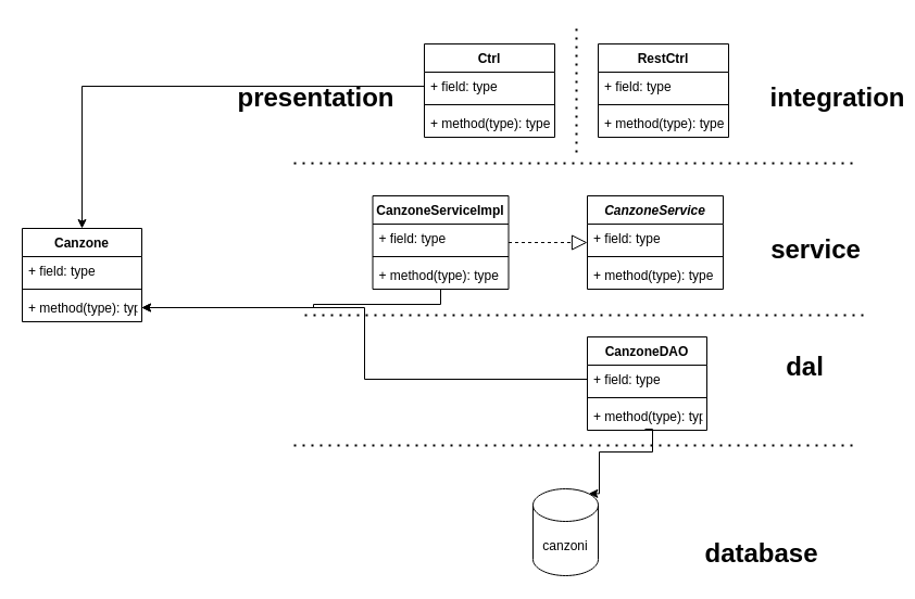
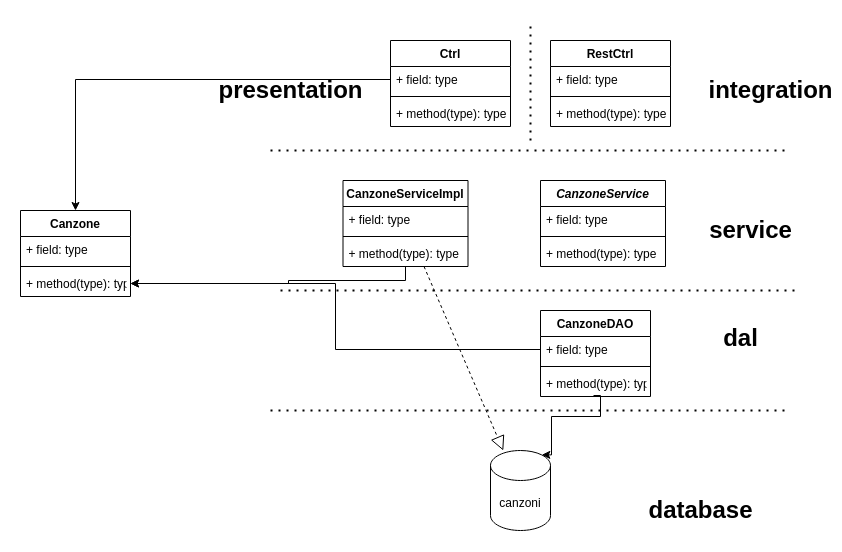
  <mxCell id="0" />
  <mxCell id="1" parent="0" />
  <mxCell id="2" value="canzoni" style="shape=cylinder3;whiteSpace=wrap;html=1;boundedLbl=1;backgroundOutline=1;size=15;" vertex="1" parent="1"><mxGeometry x="490" y="450" width="60" height="80" as="geometry" /></mxCell>
  <mxCell id="3" value="" style="endArrow=none;dashed=1;html=1;dashPattern=1 3;strokeWidth=2;rounded=0;" edge="1" parent="1"><mxGeometry width="50" height="50" relative="1" as="geometry"><mxPoint x="270" y="410" as="sourcePoint" /><mxPoint x="790" y="410" as="targetPoint" /></mxGeometry></mxCell>
  <mxCell id="4" value="Canzone" style="swimlane;fontStyle=1;align=center;verticalAlign=top;childLayout=stackLayout;horizontal=1;startSize=26;horizontalStack=0;resizeParent=1;resizeParentMax=0;resizeLast=0;collapsible=1;marginBottom=0;" vertex="1" parent="1"><mxGeometry x="20" y="210" width="110" height="86" as="geometry" /></mxCell>
  <mxCell id="5" value="+ field: type" style="text;strokeColor=none;fillColor=none;align=left;verticalAlign=top;spacingLeft=4;spacingRight=4;overflow=hidden;rotatable=0;points=[[0,0.5],[1,0.5]];portConstraint=eastwest;" vertex="1" parent="4"><mxGeometry y="26" width="110" height="26" as="geometry" /></mxCell>
  <mxCell id="6" value="" style="line;strokeWidth=1;fillColor=none;align=left;verticalAlign=middle;spacingTop=-1;spacingLeft=3;spacingRight=3;rotatable=0;labelPosition=right;points=[];portConstraint=eastwest;" vertex="1" parent="4"><mxGeometry y="52" width="110" height="8" as="geometry" /></mxCell>
  <mxCell id="7" value="+ method(type): type" style="text;strokeColor=none;fillColor=none;align=left;verticalAlign=top;spacingLeft=4;spacingRight=4;overflow=hidden;rotatable=0;points=[[0,0.5],[1,0.5]];portConstraint=eastwest;" vertex="1" parent="4"><mxGeometry y="60" width="110" height="26" as="geometry" /></mxCell>
  <mxCell id="8" value="CanzoneDAO" style="swimlane;fontStyle=1;align=center;verticalAlign=top;childLayout=stackLayout;horizontal=1;startSize=26;horizontalStack=0;resizeParent=1;resizeParentMax=0;resizeLast=0;collapsible=1;marginBottom=0;" vertex="1" parent="1"><mxGeometry x="540" y="310" width="110" height="86" as="geometry" /></mxCell>
  <mxCell id="9" value="+ field: type" style="text;strokeColor=none;fillColor=none;align=left;verticalAlign=top;spacingLeft=4;spacingRight=4;overflow=hidden;rotatable=0;points=[[0,0.5],[1,0.5]];portConstraint=eastwest;" vertex="1" parent="8"><mxGeometry y="26" width="110" height="26" as="geometry" /></mxCell>
  <mxCell id="10" value="" style="line;strokeWidth=1;fillColor=none;align=left;verticalAlign=middle;spacingTop=-1;spacingLeft=3;spacingRight=3;rotatable=0;labelPosition=right;points=[];portConstraint=eastwest;" vertex="1" parent="8"><mxGeometry y="52" width="110" height="8" as="geometry" /></mxCell>
  <mxCell id="11" value="+ method(type): type" style="text;strokeColor=none;fillColor=none;align=left;verticalAlign=top;spacingLeft=4;spacingRight=4;overflow=hidden;rotatable=0;points=[[0,0.5],[1,0.5]];portConstraint=eastwest;" vertex="1" parent="8"><mxGeometry y="60" width="110" height="26" as="geometry" /></mxCell>
  <mxCell id="12" value="" style="edgeStyle=orthogonalEdgeStyle;rounded=0;orthogonalLoop=1;jettySize=auto;html=1;" edge="1" parent="1" source="9" target="7"><mxGeometry relative="1" as="geometry" /></mxCell>
  <mxCell id="13" style="edgeStyle=orthogonalEdgeStyle;rounded=0;orthogonalLoop=1;jettySize=auto;html=1;exitX=0.482;exitY=0.962;exitDx=0;exitDy=0;entryX=0.855;entryY=0;entryDx=0;entryDy=4.35;entryPerimeter=0;exitPerimeter=0;" edge="1" parent="1" source="11" target="2"><mxGeometry relative="1" as="geometry"><Array as="points"><mxPoint x="600" y="395" /><mxPoint x="600" y="416" /><mxPoint x="551" y="416" /></Array></mxGeometry></mxCell>
  <mxCell id="14" value="" style="endArrow=none;dashed=1;html=1;dashPattern=1 3;strokeWidth=2;rounded=0;" edge="1" parent="1"><mxGeometry width="50" height="50" relative="1" as="geometry"><mxPoint x="280" y="290" as="sourcePoint" /><mxPoint x="800" y="290" as="targetPoint" /></mxGeometry></mxCell>
  <mxCell id="15" value="CanzoneService" style="swimlane;fontStyle=3;align=center;verticalAlign=top;childLayout=stackLayout;horizontal=1;startSize=26;horizontalStack=0;resizeParent=1;resizeParentMax=0;resizeLast=0;collapsible=1;marginBottom=0;" vertex="1" parent="1"><mxGeometry x="540" y="180" width="125" height="86" as="geometry" /></mxCell>
  <mxCell id="16" value="+ field: type" style="text;strokeColor=none;fillColor=none;align=left;verticalAlign=top;spacingLeft=4;spacingRight=4;overflow=hidden;rotatable=0;points=[[0,0.5],[1,0.5]];portConstraint=eastwest;" vertex="1" parent="15"><mxGeometry y="26" width="125" height="26" as="geometry" /></mxCell>
  <mxCell id="17" value="" style="line;strokeWidth=1;fillColor=none;align=left;verticalAlign=middle;spacingTop=-1;spacingLeft=3;spacingRight=3;rotatable=0;labelPosition=right;points=[];portConstraint=eastwest;" vertex="1" parent="15"><mxGeometry y="52" width="125" height="8" as="geometry" /></mxCell>
  <mxCell id="18" value="+ method(type): type" style="text;strokeColor=none;fillColor=none;align=left;verticalAlign=top;spacingLeft=4;spacingRight=4;overflow=hidden;rotatable=0;points=[[0,0.5],[1,0.5]];portConstraint=eastwest;" vertex="1" parent="15"><mxGeometry y="60" width="125" height="26" as="geometry" /></mxCell>
  <mxCell id="19" value="" style="edgeStyle=orthogonalEdgeStyle;rounded=0;orthogonalLoop=1;jettySize=auto;html=1;" edge="1" parent="1" source="20" target="7"><mxGeometry relative="1" as="geometry"><Array as="points"><mxPoint x="405" y="280" /><mxPoint x="288" y="280" /><mxPoint x="288" y="283" /></Array></mxGeometry></mxCell>
  <mxCell id="20" value="CanzoneServiceImpl" style="swimlane;fontStyle=1;align=center;verticalAlign=top;childLayout=stackLayout;horizontal=1;startSize=26;horizontalStack=0;resizeParent=1;resizeParentMax=0;resizeLast=0;collapsible=1;marginBottom=0;" vertex="1" parent="1"><mxGeometry x="342.5" y="180" width="125" height="86" as="geometry" /></mxCell>
  <mxCell id="21" value="+ field: type" style="text;strokeColor=none;fillColor=none;align=left;verticalAlign=top;spacingLeft=4;spacingRight=4;overflow=hidden;rotatable=0;points=[[0,0.5],[1,0.5]];portConstraint=eastwest;" vertex="1" parent="20"><mxGeometry y="26" width="125" height="26" as="geometry" /></mxCell>
  <mxCell id="22" value="" style="line;strokeWidth=1;fillColor=none;align=left;verticalAlign=middle;spacingTop=-1;spacingLeft=3;spacingRight=3;rotatable=0;labelPosition=right;points=[];portConstraint=eastwest;" vertex="1" parent="20"><mxGeometry y="52" width="125" height="8" as="geometry" /></mxCell>
  <mxCell id="23" value="+ method(type): type" style="text;strokeColor=none;fillColor=none;align=left;verticalAlign=top;spacingLeft=4;spacingRight=4;overflow=hidden;rotatable=0;points=[[0,0.5],[1,0.5]];portConstraint=eastwest;" vertex="1" parent="20"><mxGeometry y="60" width="125" height="26" as="geometry" /></mxCell>
- <mxCell id="24" value="" style="endArrow=block;dashed=1;endFill=0;endSize=12;html=1;rounded=0;" edge="1" parent="1" source="20" target="15"><mxGeometry width="160" relative="1" as="geometry"><mxPoint x="460" y="330" as="sourcePoint" /><mxPoint x="620" y="330" as="targetPoint" /></mxGeometry></mxCell>
+ <mxCell id="24" value="" style="endArrow=block;dashed=1;endFill=0;endSize=12;html=1;rounded=0;" edge="1" parent="1" source="20" target="2"><mxGeometry width="160" relative="1" as="geometry"><mxPoint x="460" y="330" as="sourcePoint" /><mxPoint x="620" y="330" as="targetPoint" /></mxGeometry></mxCell>
  <mxCell id="25" value="dal" style="text;strokeColor=none;fillColor=none;html=1;fontSize=24;fontStyle=1;verticalAlign=middle;align=center;" vertex="1" parent="1"><mxGeometry x="690" y="318" width="100" height="40" as="geometry" /></mxCell>
  <mxCell id="26" value="database" style="text;strokeColor=none;fillColor=none;html=1;fontSize=24;fontStyle=1;verticalAlign=middle;align=center;" vertex="1" parent="1"><mxGeometry x="650" y="490" width="100" height="40" as="geometry" /></mxCell>
  <mxCell id="27" value="service" style="text;strokeColor=none;fillColor=none;html=1;fontSize=24;fontStyle=1;verticalAlign=middle;align=center;" vertex="1" parent="1"><mxGeometry x="700" y="210" width="100" height="40" as="geometry" /></mxCell>
  <mxCell id="28" value="" style="endArrow=none;dashed=1;html=1;dashPattern=1 3;strokeWidth=2;rounded=0;" edge="1" parent="1"><mxGeometry width="50" height="50" relative="1" as="geometry"><mxPoint x="270" y="150" as="sourcePoint" /><mxPoint x="790" y="150" as="targetPoint" /></mxGeometry></mxCell>
  <mxCell id="29" value="presentation" style="text;strokeColor=none;fillColor=none;html=1;fontSize=24;fontStyle=1;verticalAlign=middle;align=center;" vertex="1" parent="1"><mxGeometry x="240" y="70" width="100" height="40" as="geometry" /></mxCell>
  <mxCell id="30" value="integration" style="text;strokeColor=none;fillColor=none;html=1;fontSize=24;fontStyle=1;verticalAlign=middle;align=center;" vertex="1" parent="1"><mxGeometry x="720" y="70" width="100" height="40" as="geometry" /></mxCell>
  <mxCell id="31" value="" style="endArrow=none;dashed=1;html=1;dashPattern=1 3;strokeWidth=2;rounded=0;" edge="1" parent="1"><mxGeometry width="50" height="50" relative="1" as="geometry"><mxPoint x="530" y="140" as="sourcePoint" /><mxPoint x="530" y="20" as="targetPoint" /></mxGeometry></mxCell>
  <mxCell id="32" value="Ctrl" style="swimlane;fontStyle=1;align=center;verticalAlign=top;childLayout=stackLayout;horizontal=1;startSize=26;horizontalStack=0;resizeParent=1;resizeParentMax=0;resizeLast=0;collapsible=1;marginBottom=0;" vertex="1" parent="1"><mxGeometry x="390" y="40" width="120" height="86" as="geometry" /></mxCell>
  <mxCell id="33" value="+ field: type" style="text;strokeColor=none;fillColor=none;align=left;verticalAlign=top;spacingLeft=4;spacingRight=4;overflow=hidden;rotatable=0;points=[[0,0.5],[1,0.5]];portConstraint=eastwest;" vertex="1" parent="32"><mxGeometry y="26" width="120" height="26" as="geometry" /></mxCell>
  <mxCell id="34" value="" style="line;strokeWidth=1;fillColor=none;align=left;verticalAlign=middle;spacingTop=-1;spacingLeft=3;spacingRight=3;rotatable=0;labelPosition=right;points=[];portConstraint=eastwest;" vertex="1" parent="32"><mxGeometry y="52" width="120" height="8" as="geometry" /></mxCell>
  <mxCell id="35" value="+ method(type): type" style="text;strokeColor=none;fillColor=none;align=left;verticalAlign=top;spacingLeft=4;spacingRight=4;overflow=hidden;rotatable=0;points=[[0,0.5],[1,0.5]];portConstraint=eastwest;" vertex="1" parent="32"><mxGeometry y="60" width="120" height="26" as="geometry" /></mxCell>
  <mxCell id="36" value="RestCtrl" style="swimlane;fontStyle=1;align=center;verticalAlign=top;childLayout=stackLayout;horizontal=1;startSize=26;horizontalStack=0;resizeParent=1;resizeParentMax=0;resizeLast=0;collapsible=1;marginBottom=0;" vertex="1" parent="1"><mxGeometry x="550" y="40" width="120" height="86" as="geometry" /></mxCell>
  <mxCell id="37" value="+ field: type" style="text;strokeColor=none;fillColor=none;align=left;verticalAlign=top;spacingLeft=4;spacingRight=4;overflow=hidden;rotatable=0;points=[[0,0.5],[1,0.5]];portConstraint=eastwest;" vertex="1" parent="36"><mxGeometry y="26" width="120" height="26" as="geometry" /></mxCell>
  <mxCell id="38" value="" style="line;strokeWidth=1;fillColor=none;align=left;verticalAlign=middle;spacingTop=-1;spacingLeft=3;spacingRight=3;rotatable=0;labelPosition=right;points=[];portConstraint=eastwest;" vertex="1" parent="36"><mxGeometry y="52" width="120" height="8" as="geometry" /></mxCell>
  <mxCell id="39" value="+ method(type): type" style="text;strokeColor=none;fillColor=none;align=left;verticalAlign=top;spacingLeft=4;spacingRight=4;overflow=hidden;rotatable=0;points=[[0,0.5],[1,0.5]];portConstraint=eastwest;" vertex="1" parent="36"><mxGeometry y="60" width="120" height="26" as="geometry" /></mxCell>
  <mxCell id="40" style="edgeStyle=orthogonalEdgeStyle;rounded=0;orthogonalLoop=1;jettySize=auto;html=1;exitX=0;exitY=0.5;exitDx=0;exitDy=0;" edge="1" parent="1" source="33" target="4"><mxGeometry relative="1" as="geometry"><mxPoint x="60" y="220" as="targetPoint" /></mxGeometry></mxCell>
